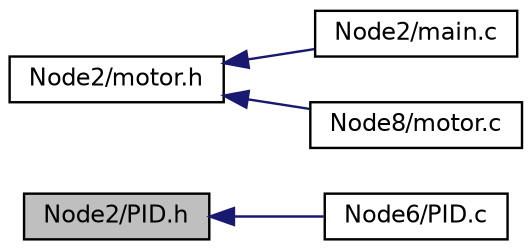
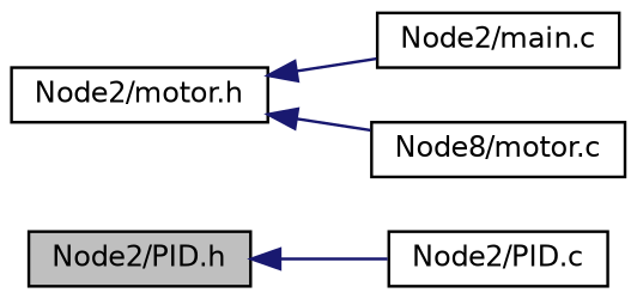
  digraph {
    rankdir=LR
    node [color=black fillcolor=white fontname=Helvetica fontsize=10 shape=record style=filled]
    edge [color=midnightblue dir=back fontname=Helvetica fontsize=10 labelfontname=Helvetica labelfontsize=10 style=solid]
    n1 [fillcolor=grey75 fontcolor=black height=0.2 label="Node2/PID.h" width=0.4]
-   n2 [height=0.2 label="Node6/PID.c" width=0.4]
+   n2 [height=0.2 label="Node2/PID.c" width=0.4]
    n3 [height=0.2 label="Node2/motor.h" width=0.4]
    n4 [height=0.2 label="Node2/main.c" width=0.4]
    n5 [height=0.2 label="Node8/motor.c" width=0.4]
    n1 -> n2
    n3 -> n4
    n3 -> n5
  }
